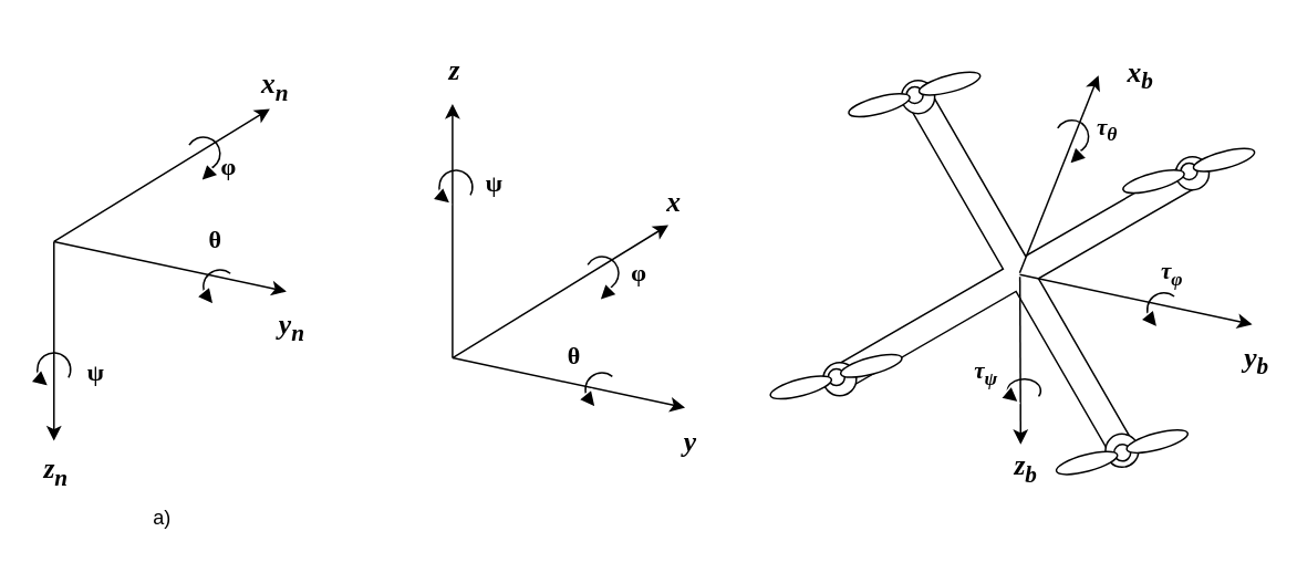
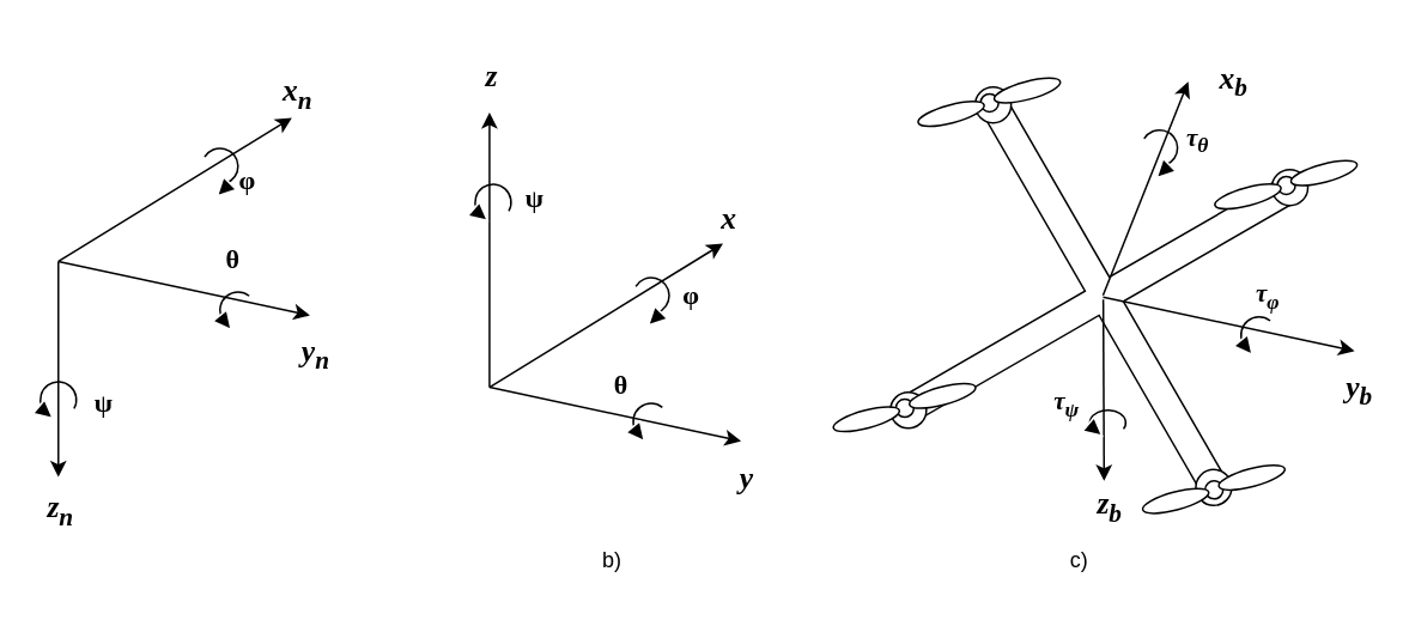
  <mxCell id="0" />
  <mxCell id="1" parent="0" />
  <mxCell id="2" value="" style="endArrow=classic;html=1;" parent="1" edge="1"><mxGeometry width="50" height="50" relative="1" as="geometry"><mxPoint x="32" y="122" as="sourcePoint" /><mxPoint x="32" y="242" as="targetPoint" /></mxGeometry></mxCell>
  <mxCell id="3" value="z&lt;sub&gt;n&lt;/sub&gt;" style="text;html=1;resizable=0;points=[];align=center;verticalAlign=middle;labelBackgroundColor=#ffffff;fontSize=17;fontFamily=Times New Roman;fontStyle=3" parent="2" vertex="1" connectable="0"><mxGeometry x="0.733" y="5" relative="1" as="geometry"><mxPoint x="-5" y="34" as="offset" /></mxGeometry></mxCell>
  <mxCell id="4" value="" style="endArrow=classic;html=1;" parent="1" edge="1"><mxGeometry width="50" height="50" relative="1" as="geometry"><mxPoint x="32" y="122" as="sourcePoint" /><mxPoint x="162" y="42" as="targetPoint" /></mxGeometry></mxCell>
  <mxCell id="5" value="x&lt;sub&gt;n&lt;/sub&gt;" style="text;html=1;resizable=0;points=[];align=center;verticalAlign=middle;labelBackgroundColor=#ffffff;fontSize=17;fontFamily=Times New Roman;fontStyle=3" parent="4" vertex="1" connectable="0"><mxGeometry x="0.426" y="3" relative="1" as="geometry"><mxPoint x="41" y="-33.5" as="offset" /></mxGeometry></mxCell>
  <mxCell id="6" value="" style="endArrow=classic;html=1;" parent="1" edge="1"><mxGeometry width="50" height="50" relative="1" as="geometry"><mxPoint x="32" y="122" as="sourcePoint" /><mxPoint x="172" y="152" as="targetPoint" /></mxGeometry></mxCell>
  <mxCell id="7" value="y&lt;sub&gt;n&lt;/sub&gt;" style="text;html=1;resizable=0;points=[];align=center;verticalAlign=middle;labelBackgroundColor=#ffffff;fontSize=17;fontFamily=Times New Roman;fontStyle=3" parent="6" vertex="1" connectable="0"><mxGeometry x="0.455" y="1" relative="1" as="geometry"><mxPoint x="40.5" y="31" as="offset" /></mxGeometry></mxCell>
  <mxCell id="8" value="" style="endArrow=classic;html=1;" parent="1" edge="1"><mxGeometry width="50" height="50" relative="1" as="geometry"><mxPoint x="272" y="192" as="sourcePoint" /><mxPoint x="272" y="39" as="targetPoint" /></mxGeometry></mxCell>
  <mxCell id="9" value="z" style="text;html=1;resizable=0;points=[];align=center;verticalAlign=middle;labelBackgroundColor=#ffffff;fontSize=17;fontFamily=Times New Roman;fontStyle=3" parent="8" vertex="1" connectable="0"><mxGeometry x="0.733" y="5" relative="1" as="geometry"><mxPoint x="5" y="-40" as="offset" /></mxGeometry></mxCell>
  <mxCell id="10" value="" style="endArrow=classic;html=1;" parent="1" edge="1"><mxGeometry width="50" height="50" relative="1" as="geometry"><mxPoint x="272" y="192" as="sourcePoint" /><mxPoint x="402" y="112" as="targetPoint" /></mxGeometry></mxCell>
  <mxCell id="11" value="x" style="text;html=1;resizable=0;points=[];align=center;verticalAlign=middle;labelBackgroundColor=#ffffff;fontSize=17;fontFamily=Times New Roman;fontStyle=3" parent="10" vertex="1" connectable="0"><mxGeometry x="0.426" y="3" relative="1" as="geometry"><mxPoint x="41" y="-33.5" as="offset" /></mxGeometry></mxCell>
  <mxCell id="12" value="" style="endArrow=classic;html=1;" parent="1" edge="1"><mxGeometry width="50" height="50" relative="1" as="geometry"><mxPoint x="272" y="192" as="sourcePoint" /><mxPoint x="412" y="222" as="targetPoint" /></mxGeometry></mxCell>
  <mxCell id="13" value="y" style="text;html=1;resizable=0;points=[];align=center;verticalAlign=middle;labelBackgroundColor=#ffffff;fontSize=17;fontFamily=Times New Roman;fontStyle=3" parent="12" vertex="1" connectable="0"><mxGeometry x="0.455" y="1" relative="1" as="geometry"><mxPoint x="40.5" y="31" as="offset" /></mxGeometry></mxCell>
  <mxCell id="14" value="" style="verticalLabelPosition=bottom;verticalAlign=top;html=1;shape=mxgraph.basic.arc;startAngle=0.676;endAngle=0.107;fontFamily=Times New Roman;fontSize=17;rotation=0;" parent="1" vertex="1"><mxGeometry x="122" y="139" width="20" height="20" as="geometry" /></mxCell>
  <mxCell id="15" value="" style="verticalLabelPosition=bottom;verticalAlign=top;html=1;shape=mxgraph.basic.arc;startAngle=0.689;endAngle=0.331;fontFamily=Times New Roman;fontSize=17;rotation=0;" parent="1" vertex="1"><mxGeometry x="22" y="189" width="20" height="20" as="geometry" /></mxCell>
  <mxCell id="16" value="" style="verticalLabelPosition=bottom;verticalAlign=top;html=1;shape=mxgraph.basic.arc;startAngle=0.836;endAngle=0.449;fontFamily=Times New Roman;fontSize=17;rotation=0;" parent="1" vertex="1"><mxGeometry x="112" y="59" width="20" height="20" as="geometry" /></mxCell>
  <mxCell id="17" value="" style="triangle;whiteSpace=wrap;html=1;gradientColor=none;rotation=135;strokeColor=#FFFFFF;fillColor=#000000;" parent="1" vertex="1"><mxGeometry x="119" y="77" width="10" height="10" as="geometry" /></mxCell>
  <mxCell id="18" value="" style="triangle;whiteSpace=wrap;html=1;gradientColor=none;rotation=40;strokeColor=#FFFFFF;fillColor=#000000;" parent="1" vertex="1"><mxGeometry x="20" y="201" width="10" height="10" as="geometry" /></mxCell>
  <mxCell id="19" value="" style="triangle;whiteSpace=wrap;html=1;gradientColor=none;rotation=51;strokeColor=#FFFFFF;fillColor=#000000;" parent="1" vertex="1"><mxGeometry x="120" y="151" width="10" height="10" as="geometry" /></mxCell>
  <mxCell id="20" value="" style="verticalLabelPosition=bottom;verticalAlign=top;html=1;shape=mxgraph.basic.arc;startAngle=0.689;endAngle=0.331;fontFamily=Times New Roman;fontSize=17;rotation=0;" parent="1" vertex="1"><mxGeometry x="264" y="79" width="20" height="20" as="geometry" /></mxCell>
  <mxCell id="21" value="" style="triangle;whiteSpace=wrap;html=1;gradientColor=none;rotation=40;strokeColor=#FFFFFF;fillColor=#000000;" parent="1" vertex="1"><mxGeometry x="262" y="91" width="10" height="10" as="geometry" /></mxCell>
  <mxCell id="22" value="" style="verticalLabelPosition=bottom;verticalAlign=top;html=1;shape=mxgraph.basic.arc;startAngle=0.836;endAngle=0.449;fontFamily=Times New Roman;fontSize=17;rotation=0;" parent="1" vertex="1"><mxGeometry x="352" y="131" width="20" height="20" as="geometry" /></mxCell>
  <mxCell id="23" value="" style="triangle;whiteSpace=wrap;html=1;gradientColor=none;rotation=135;strokeColor=#FFFFFF;fillColor=#000000;" parent="1" vertex="1"><mxGeometry x="359" y="149" width="10" height="10" as="geometry" /></mxCell>
  <mxCell id="24" value="" style="verticalLabelPosition=bottom;verticalAlign=top;html=1;shape=mxgraph.basic.arc;startAngle=0.676;endAngle=0.107;fontFamily=Times New Roman;fontSize=17;rotation=0;" parent="1" vertex="1"><mxGeometry x="352" y="201" width="20" height="20" as="geometry" /></mxCell>
  <mxCell id="25" value="" style="triangle;whiteSpace=wrap;html=1;gradientColor=none;rotation=51;strokeColor=#FFFFFF;fillColor=#000000;" parent="1" vertex="1"><mxGeometry x="350" y="213" width="10" height="10" as="geometry" /></mxCell>
  <mxCell id="26" value="&lt;span style=&quot;font-size: 11pt ; line-height: 107%&quot;&gt;&lt;b&gt;&lt;font face=&quot;Times New Roman&quot;&gt;φ&lt;/font&gt;&lt;/b&gt;&lt;/span&gt;" style="text;html=1;align=center;verticalAlign=middle;resizable=0;points=[];autosize=1;strokeColor=none;" parent="1" vertex="1"><mxGeometry x="374" y="131" width="20" height="20" as="geometry" /></mxCell>
  <mxCell id="27" value="&lt;span style=&quot;font-size: 11pt ; line-height: 107%&quot;&gt;&lt;b&gt;&lt;font face=&quot;Times New Roman&quot;&gt;ψ&lt;/font&gt;&lt;/b&gt;&lt;/span&gt;" style="text;html=1;align=center;verticalAlign=middle;resizable=0;points=[];autosize=1;strokeColor=none;" parent="1" vertex="1"><mxGeometry x="282" y="77" width="30" height="20" as="geometry" /></mxCell>
  <mxCell id="28" value="&lt;span style=&quot;font-size: 11pt ; line-height: 107%&quot;&gt;&lt;b&gt;&lt;font face=&quot;Times New Roman&quot;&gt;θ&lt;/font&gt;&lt;/b&gt;&lt;/span&gt;" style="text;html=1;align=center;verticalAlign=middle;resizable=0;points=[];autosize=1;strokeColor=none;" parent="1" vertex="1"><mxGeometry x="335" y="181" width="20" height="20" as="geometry" /></mxCell>
  <mxCell id="29" value="&lt;span style=&quot;font-size: 11pt ; line-height: 107%&quot;&gt;&lt;b&gt;&lt;font face=&quot;Times New Roman&quot;&gt;φ&lt;/font&gt;&lt;/b&gt;&lt;/span&gt;" style="text;html=1;align=center;verticalAlign=middle;resizable=0;points=[];autosize=1;strokeColor=none;" parent="1" vertex="1"><mxGeometry x="127" y="67" width="20" height="20" as="geometry" /></mxCell>
  <mxCell id="30" value="" style="shape=cross;whiteSpace=wrap;html=1;strokeColor=#000000;fillColor=#FFFFFF;gradientColor=none;rotation=60;size=0.065;" parent="1" vertex="1"><mxGeometry x="494.17" y="20.82" width="240" height="241" as="geometry" /></mxCell>
  <mxCell id="31" value="&lt;span style=&quot;font-size: 11pt ; line-height: 107%&quot;&gt;&lt;b&gt;&lt;font face=&quot;Times New Roman&quot;&gt;θ&lt;/font&gt;&lt;/b&gt;&lt;/span&gt;" style="text;html=1;align=center;verticalAlign=middle;resizable=0;points=[];autosize=1;strokeColor=none;" parent="1" vertex="1"><mxGeometry x="119" y="111" width="20" height="20" as="geometry" /></mxCell>
  <mxCell id="32" value="" style="ellipse;whiteSpace=wrap;html=1;aspect=fixed;strokeColor=#000000;fillColor=#FFFFFF;gradientColor=none;" parent="1" vertex="1"><mxGeometry x="542.35" y="24.82" width="20" height="20" as="geometry" /></mxCell>
  <mxCell id="33" value="&lt;span style=&quot;font-size: 11pt ; line-height: 107%&quot;&gt;&lt;b&gt;&lt;font face=&quot;Times New Roman&quot;&gt;ψ&lt;/font&gt;&lt;/b&gt;&lt;/span&gt;" style="text;html=1;align=center;verticalAlign=middle;resizable=0;points=[];autosize=1;strokeColor=none;" parent="1" vertex="1"><mxGeometry x="42" y="191" width="30" height="20" as="geometry" /></mxCell>
  <mxCell id="34" value="" style="ellipse;whiteSpace=wrap;html=1;aspect=fixed;strokeColor=#000000;fillColor=#FFFFFF;gradientColor=none;" parent="1" vertex="1"><mxGeometry x="545.35" y="28.67" width="10" height="10" as="geometry" /></mxCell>
  <mxCell id="35" value="" style="ellipse;whiteSpace=wrap;html=1;aspect=fixed;strokeColor=#000000;fillColor=#FFFFFF;gradientColor=none;" parent="1" vertex="1"><mxGeometry x="665.17" y="237.82" width="20" height="20" as="geometry" /></mxCell>
  <mxCell id="36" value="" style="ellipse;whiteSpace=wrap;html=1;strokeColor=#000000;fillColor=#FFFFFF;gradientColor=none;rotation=-15;" parent="1" vertex="1"><mxGeometry x="509.98" y="34.82" width="38" height="10" as="geometry" /></mxCell>
  <mxCell id="37" value="" style="ellipse;whiteSpace=wrap;html=1;strokeColor=#000000;fillColor=#FFFFFF;gradientColor=none;rotation=-15;" parent="1" vertex="1"><mxGeometry x="552.35" y="21.82" width="38" height="10" as="geometry" /></mxCell>
  <mxCell id="38" value="" style="ellipse;whiteSpace=wrap;html=1;aspect=fixed;strokeColor=#000000;fillColor=#FFFFFF;gradientColor=none;" parent="1" vertex="1"><mxGeometry x="670.35" y="244.17" width="10" height="10" as="geometry" /></mxCell>
  <mxCell id="39" value="" style="ellipse;whiteSpace=wrap;html=1;strokeColor=#000000;fillColor=#FFFFFF;gradientColor=none;rotation=-15;" parent="1" vertex="1"><mxGeometry x="634.98" y="250.32" width="38" height="10" as="geometry" /></mxCell>
  <mxCell id="40" value="" style="ellipse;whiteSpace=wrap;html=1;strokeColor=#000000;fillColor=#FFFFFF;gradientColor=none;rotation=-15;" parent="1" vertex="1"><mxGeometry x="677.35" y="237.32" width="38" height="10" as="geometry" /></mxCell>
  <mxCell id="41" value="" style="ellipse;whiteSpace=wrap;html=1;aspect=fixed;strokeColor=#000000;fillColor=#FFFFFF;gradientColor=none;" parent="1" vertex="1"><mxGeometry x="495.17" y="194.82" width="20" height="20" as="geometry" /></mxCell>
  <mxCell id="42" value="" style="ellipse;whiteSpace=wrap;html=1;aspect=fixed;strokeColor=#000000;fillColor=#FFFFFF;gradientColor=none;" parent="1" vertex="1"><mxGeometry x="498.17" y="198.67" width="10" height="10" as="geometry" /></mxCell>
  <mxCell id="43" value="" style="ellipse;whiteSpace=wrap;html=1;strokeColor=#000000;fillColor=#FFFFFF;gradientColor=none;rotation=-15;" parent="1" vertex="1"><mxGeometry x="462.8" y="204.82" width="38" height="10" as="geometry" /></mxCell>
  <mxCell id="44" value="" style="ellipse;whiteSpace=wrap;html=1;strokeColor=#000000;fillColor=#FFFFFF;gradientColor=none;rotation=-15;" parent="1" vertex="1"><mxGeometry x="505.17" y="191.82" width="38" height="10" as="geometry" /></mxCell>
  <mxCell id="45" value="" style="ellipse;whiteSpace=wrap;html=1;aspect=fixed;strokeColor=#000000;fillColor=#FFFFFF;gradientColor=none;" parent="1" vertex="1"><mxGeometry x="707.54" y="70.82" width="20" height="20" as="geometry" /></mxCell>
  <mxCell id="46" value="" style="ellipse;whiteSpace=wrap;html=1;aspect=fixed;strokeColor=#000000;fillColor=#FFFFFF;gradientColor=none;" parent="1" vertex="1"><mxGeometry x="710.54" y="74.67" width="10" height="10" as="geometry" /></mxCell>
  <mxCell id="47" value="" style="ellipse;whiteSpace=wrap;html=1;strokeColor=#000000;fillColor=#FFFFFF;gradientColor=none;rotation=-15;" parent="1" vertex="1"><mxGeometry x="675.17" y="80.82" width="38" height="10" as="geometry" /></mxCell>
  <mxCell id="48" value="" style="ellipse;whiteSpace=wrap;html=1;strokeColor=#000000;fillColor=#FFFFFF;gradientColor=none;rotation=-15;" parent="1" vertex="1"><mxGeometry x="717.54" y="67.82" width="38" height="10" as="geometry" /></mxCell>
  <mxCell id="49" value="" style="endArrow=classic;html=1;" parent="1" edge="1"><mxGeometry width="50" height="50" relative="1" as="geometry"><mxPoint x="613.67" y="143.17" as="sourcePoint" /><mxPoint x="614.12" y="244.17" as="targetPoint" /></mxGeometry></mxCell>
  <mxCell id="50" value="z&lt;sub&gt;b&lt;/sub&gt;" style="text;html=1;resizable=0;points=[];align=center;verticalAlign=middle;labelBackgroundColor=#ffffff;fontSize=17;fontFamily=Times New Roman;fontStyle=3" parent="49" vertex="1" connectable="0"><mxGeometry x="0.733" y="5" relative="1" as="geometry"><mxPoint x="-3" y="27" as="offset" /></mxGeometry></mxCell>
  <mxCell id="51" value="" style="endArrow=classic;html=1;" parent="1" edge="1"><mxGeometry width="50" height="50" relative="1" as="geometry"><mxPoint x="613.53" y="140.82" as="sourcePoint" /><mxPoint x="660.98" y="21.82" as="targetPoint" /></mxGeometry></mxCell>
  <mxCell id="52" value="x&lt;sub&gt;b&lt;/sub&gt;" style="text;html=1;resizable=0;points=[];align=center;verticalAlign=middle;labelBackgroundColor=#ffffff;fontSize=17;fontFamily=Times New Roman;fontStyle=3" parent="51" vertex="1" connectable="0"><mxGeometry x="0.426" y="3" relative="1" as="geometry"><mxPoint x="41" y="-33.5" as="offset" /></mxGeometry></mxCell>
  <mxCell id="53" value="" style="endArrow=classic;html=1;" parent="1" edge="1"><mxGeometry width="50" height="50" relative="1" as="geometry"><mxPoint x="613.54" y="141.82" as="sourcePoint" /><mxPoint x="753.54" y="171.82" as="targetPoint" /></mxGeometry></mxCell>
  <mxCell id="54" value="y&lt;sub&gt;b&lt;/sub&gt;" style="text;html=1;resizable=0;points=[];align=center;verticalAlign=middle;labelBackgroundColor=#ffffff;fontSize=17;fontFamily=Times New Roman;fontStyle=3" parent="53" vertex="1" connectable="0"><mxGeometry x="0.455" y="1" relative="1" as="geometry"><mxPoint x="40.5" y="31" as="offset" /></mxGeometry></mxCell>
  <mxCell id="55" value="" style="verticalLabelPosition=bottom;verticalAlign=top;html=1;shape=mxgraph.basic.arc;startAngle=0.689;endAngle=0.331;fontFamily=Times New Roman;fontSize=17;rotation=0;" parent="1" vertex="1"><mxGeometry x="606.17" y="204.82" width="20" height="14" as="geometry" /></mxCell>
  <mxCell id="56" value="" style="triangle;whiteSpace=wrap;html=1;gradientColor=none;rotation=40;strokeColor=#FFFFFF;fillColor=#000000;" parent="1" vertex="1"><mxGeometry x="604.17" y="210.82" width="10" height="10" as="geometry" /></mxCell>
  <mxCell id="57" value="" style="verticalLabelPosition=bottom;verticalAlign=top;html=1;shape=mxgraph.basic.arc;startAngle=0.836;endAngle=0.449;fontFamily=Times New Roman;fontSize=17;rotation=0;" parent="1" vertex="1"><mxGeometry x="634.98" y="48.82" width="20" height="20" as="geometry" /></mxCell>
  <mxCell id="58" value="" style="triangle;whiteSpace=wrap;html=1;gradientColor=none;rotation=135;strokeColor=#FFFFFF;fillColor=#000000;" parent="1" vertex="1"><mxGeometry x="641.98" y="66.82" width="10" height="10" as="geometry" /></mxCell>
  <mxCell id="59" value="" style="verticalLabelPosition=bottom;verticalAlign=top;html=1;shape=mxgraph.basic.arc;startAngle=0.676;endAngle=0.107;fontFamily=Times New Roman;fontSize=17;rotation=0;" parent="1" vertex="1"><mxGeometry x="690.35" y="152.82" width="20" height="20" as="geometry" /></mxCell>
  <mxCell id="60" value="" style="triangle;whiteSpace=wrap;html=1;gradientColor=none;rotation=51;strokeColor=#FFFFFF;fillColor=#000000;" parent="1" vertex="1"><mxGeometry x="688.35" y="164.82" width="10" height="10" as="geometry" /></mxCell>
  <mxCell id="61" value="&lt;p class=&quot;MsoNormal&quot;&gt;&lt;b style=&quot;font-size: 14px&quot;&gt;&lt;i&gt;&lt;font face=&quot;Times New Roman&quot;&gt;τ&lt;sub&gt;θ&lt;/sub&gt;&lt;/font&gt;&lt;/i&gt;&lt;/b&gt;&lt;sub&gt;&lt;/sub&gt;&lt;/p&gt;" style="text;html=1;align=center;verticalAlign=middle;resizable=0;points=[];autosize=1;strokeColor=none;" parent="1" vertex="1"><mxGeometry x="651.35" y="29.82" width="30" height="50" as="geometry" /></mxCell>
  <mxCell id="62" value="&lt;p class=&quot;MsoNormal&quot;&gt;&lt;font face=&quot;Times New Roman&quot;&gt;&lt;b style=&quot;font-size: 14px&quot;&gt;&lt;i&gt;τ&lt;sub&gt;ψ&lt;/sub&gt;&lt;/i&gt;&lt;/b&gt;&lt;/font&gt;&lt;sub&gt;&lt;/sub&gt;&lt;/p&gt;&lt;p class=&quot;MsoNormal&quot;&gt;&lt;/p&gt;" style="text;html=1;align=center;verticalAlign=middle;resizable=0;points=[];autosize=1;strokeColor=none;" parent="1" vertex="1"><mxGeometry x="578.35" y="176.82" width="30" height="50" as="geometry" /></mxCell>
  <mxCell id="63" value="&lt;p class=&quot;MsoNormal&quot; style=&quot;font-size: 14px&quot;&gt;&lt;font face=&quot;Times New Roman&quot; style=&quot;font-size: 14px&quot;&gt;&lt;b&gt;&lt;i&gt;τ&lt;sub&gt;φ&lt;/sub&gt;&lt;/i&gt;&lt;/b&gt;&lt;/font&gt;&lt;sub&gt;&lt;/sub&gt;&lt;/p&gt;" style="text;html=1;align=center;verticalAlign=middle;resizable=0;points=[];autosize=1;strokeColor=none;" parent="1" vertex="1"><mxGeometry x="690.35" y="116.82" width="30" height="50" as="geometry" /></mxCell>
- <mxCell id="64" value="a)" style="text;html=1;align=center;verticalAlign=middle;resizable=0;points=[];autosize=1;strokeColor=none;" parent="1" vertex="1"><mxGeometry x="82" y="279" width="30" height="20" as="geometry" /></mxCell>
+ <mxCell id="65" value="c)" style="text;html=1;align=center;verticalAlign=middle;resizable=0;points=[];autosize=1;strokeColor=none;" parent="1" vertex="1"><mxGeometry x="584.55" y="279" width="30" height="20" as="geometry" /></mxCell>
+ <mxCell id="66" value="b)" style="text;html=1;align=center;verticalAlign=middle;resizable=0;points=[];autosize=1;strokeColor=none;" parent="1" vertex="1"><mxGeometry x="325" y="279" width="30" height="20" as="geometry" /></mxCell>
